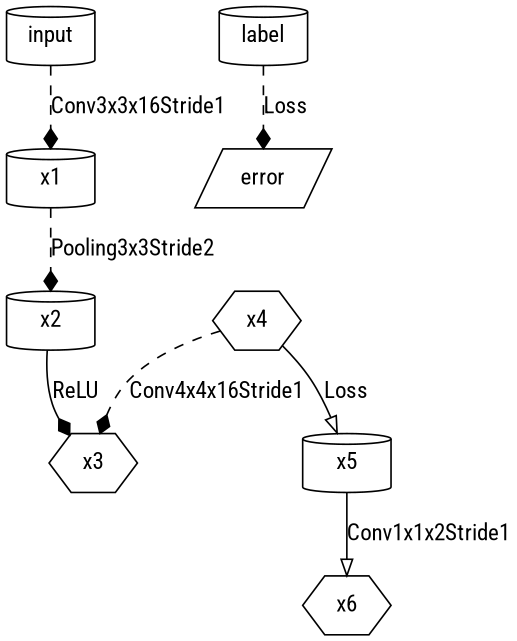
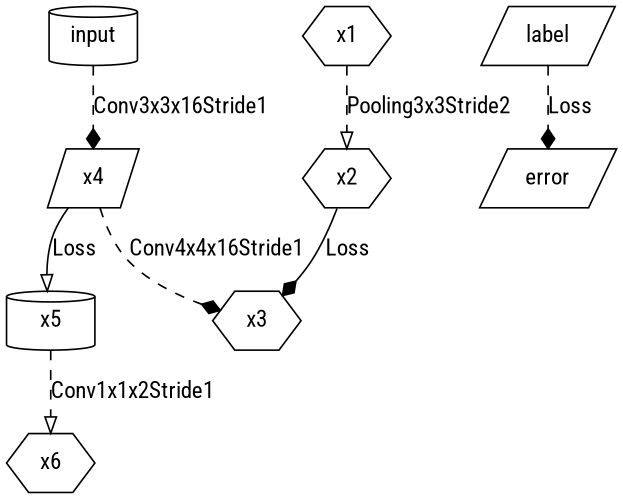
  digraph {
    fontname="Roboto Condensed"
    rankdir=TB
    node [fontname="Roboto Condensed" shape=hexagon]
    edge [arrowhead=diamond fontname="Roboto Condensed" style=dashed]
    input [shape=cylinder]
-   x1 [shape=cylinder]
-   x2 [shape=cylinder]
+   x1
+   x2
    x3
-   x4
+   x4 [shape=parallelogram]
    x5 [shape=cylinder]
    x6
    error [shape=parallelogram]
-   label [shape=cylinder]
-   input -> x1 [label=Conv3x3x16Stride1]
-   x1 -> x2 [label=Pooling3x3Stride2]
-   x2 -> x3 [label=ReLU style=solid]
+   label [shape=parallelogram]
+   input -> x4 [label=Conv3x3x16Stride1]
+   x1 -> x2 [arrowhead=onormal label=Pooling3x3Stride2]
+   x2 -> x3 [label=Loss style=solid]
    x4 -> x3 [label=Conv4x4x16Stride1]
    x4 -> x5 [arrowhead=onormal label=Loss style=solid]
-   x5 -> x6 [arrowhead=onormal label=Conv1x1x2Stride1 style=solid]
+   x5 -> x6 [arrowhead=onormal label=Conv1x1x2Stride1]
    label -> error [label=Loss]
  }
